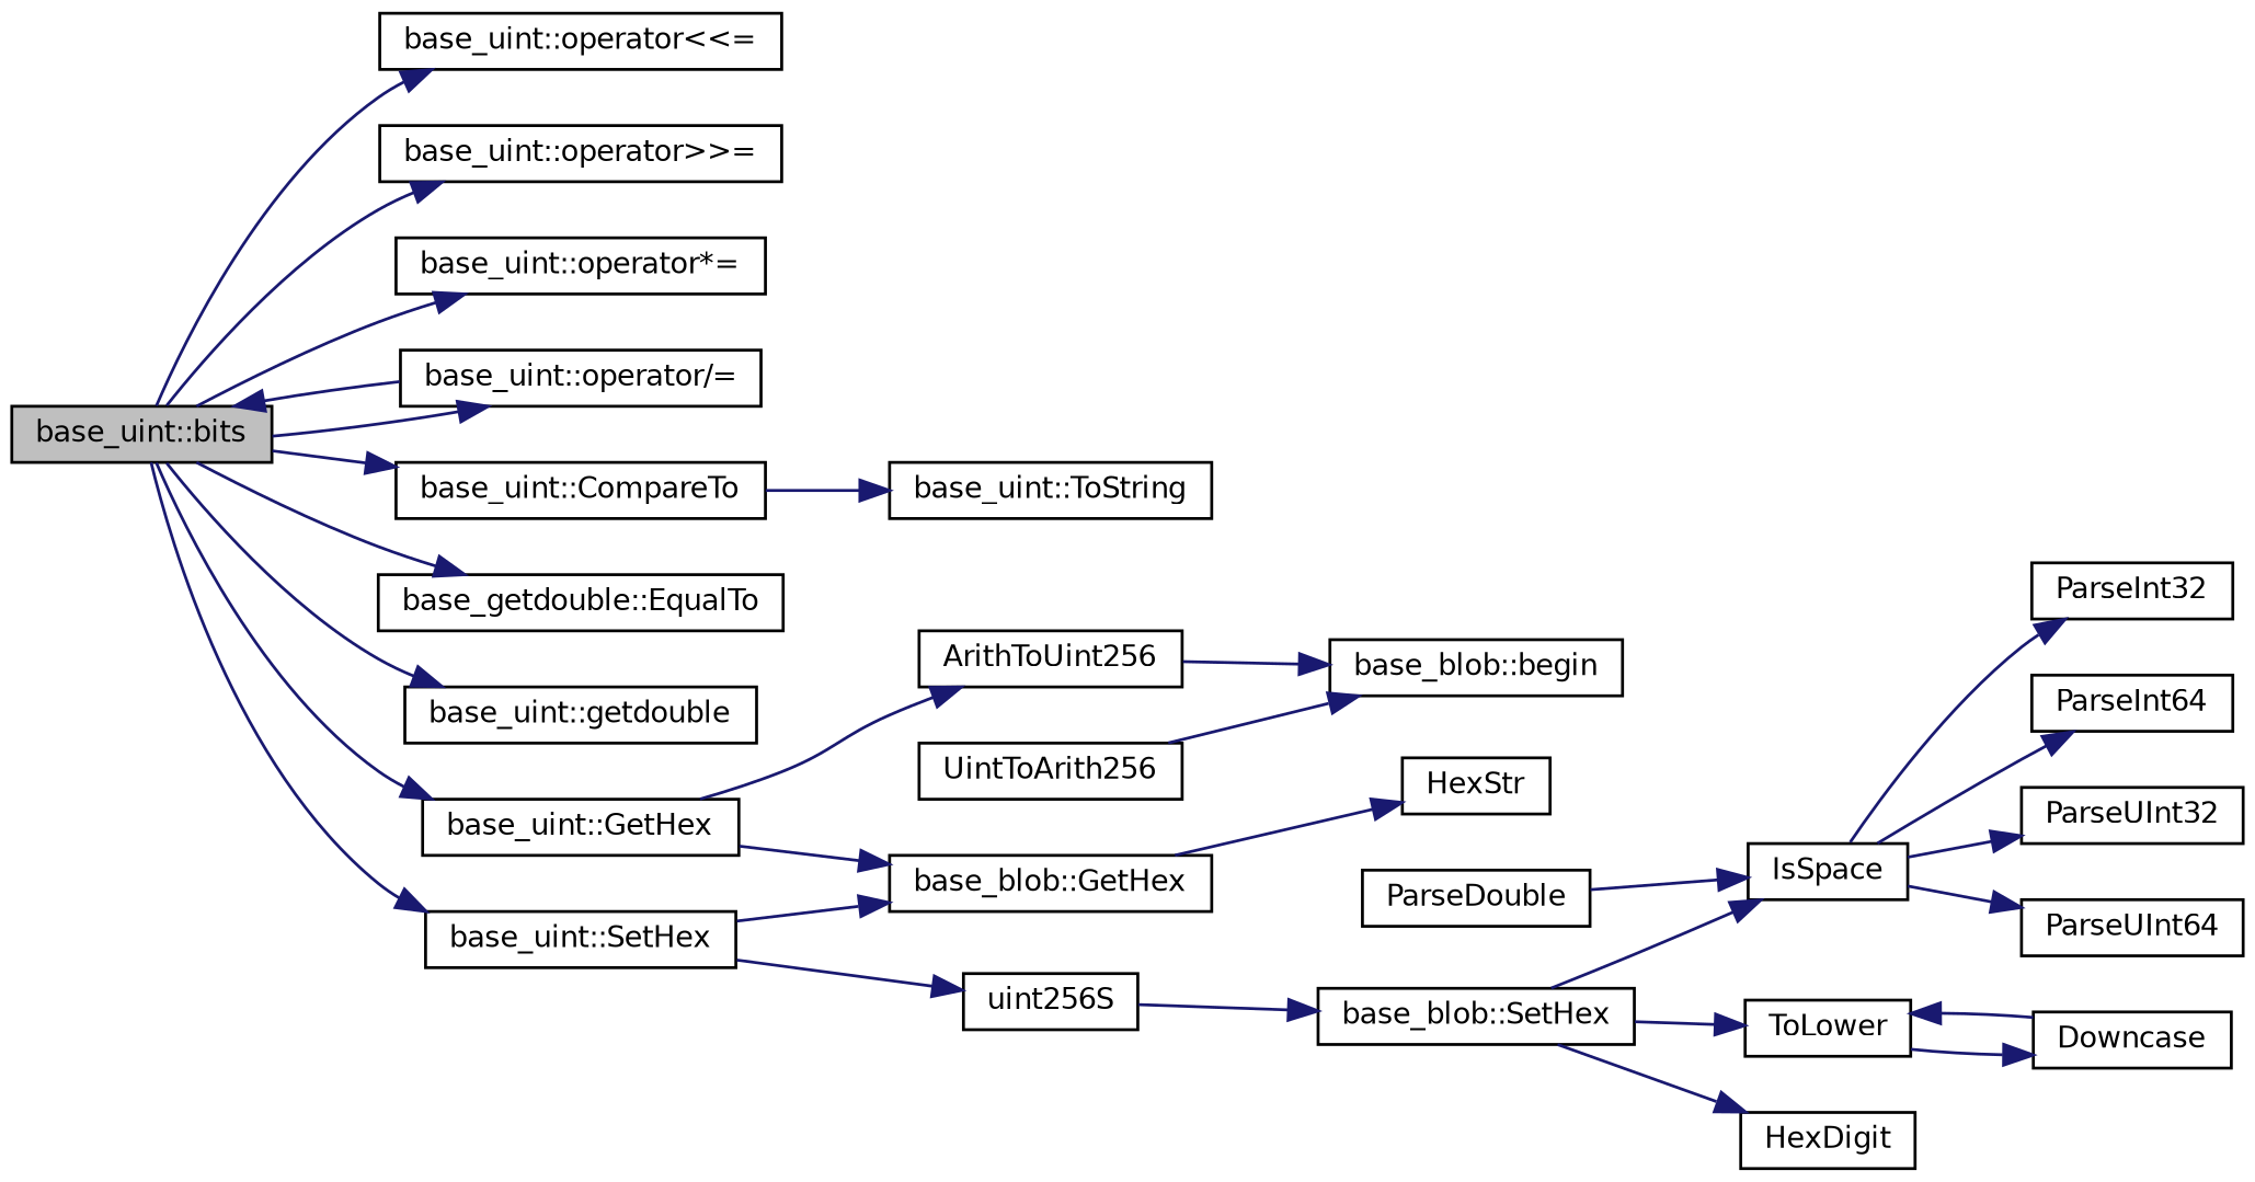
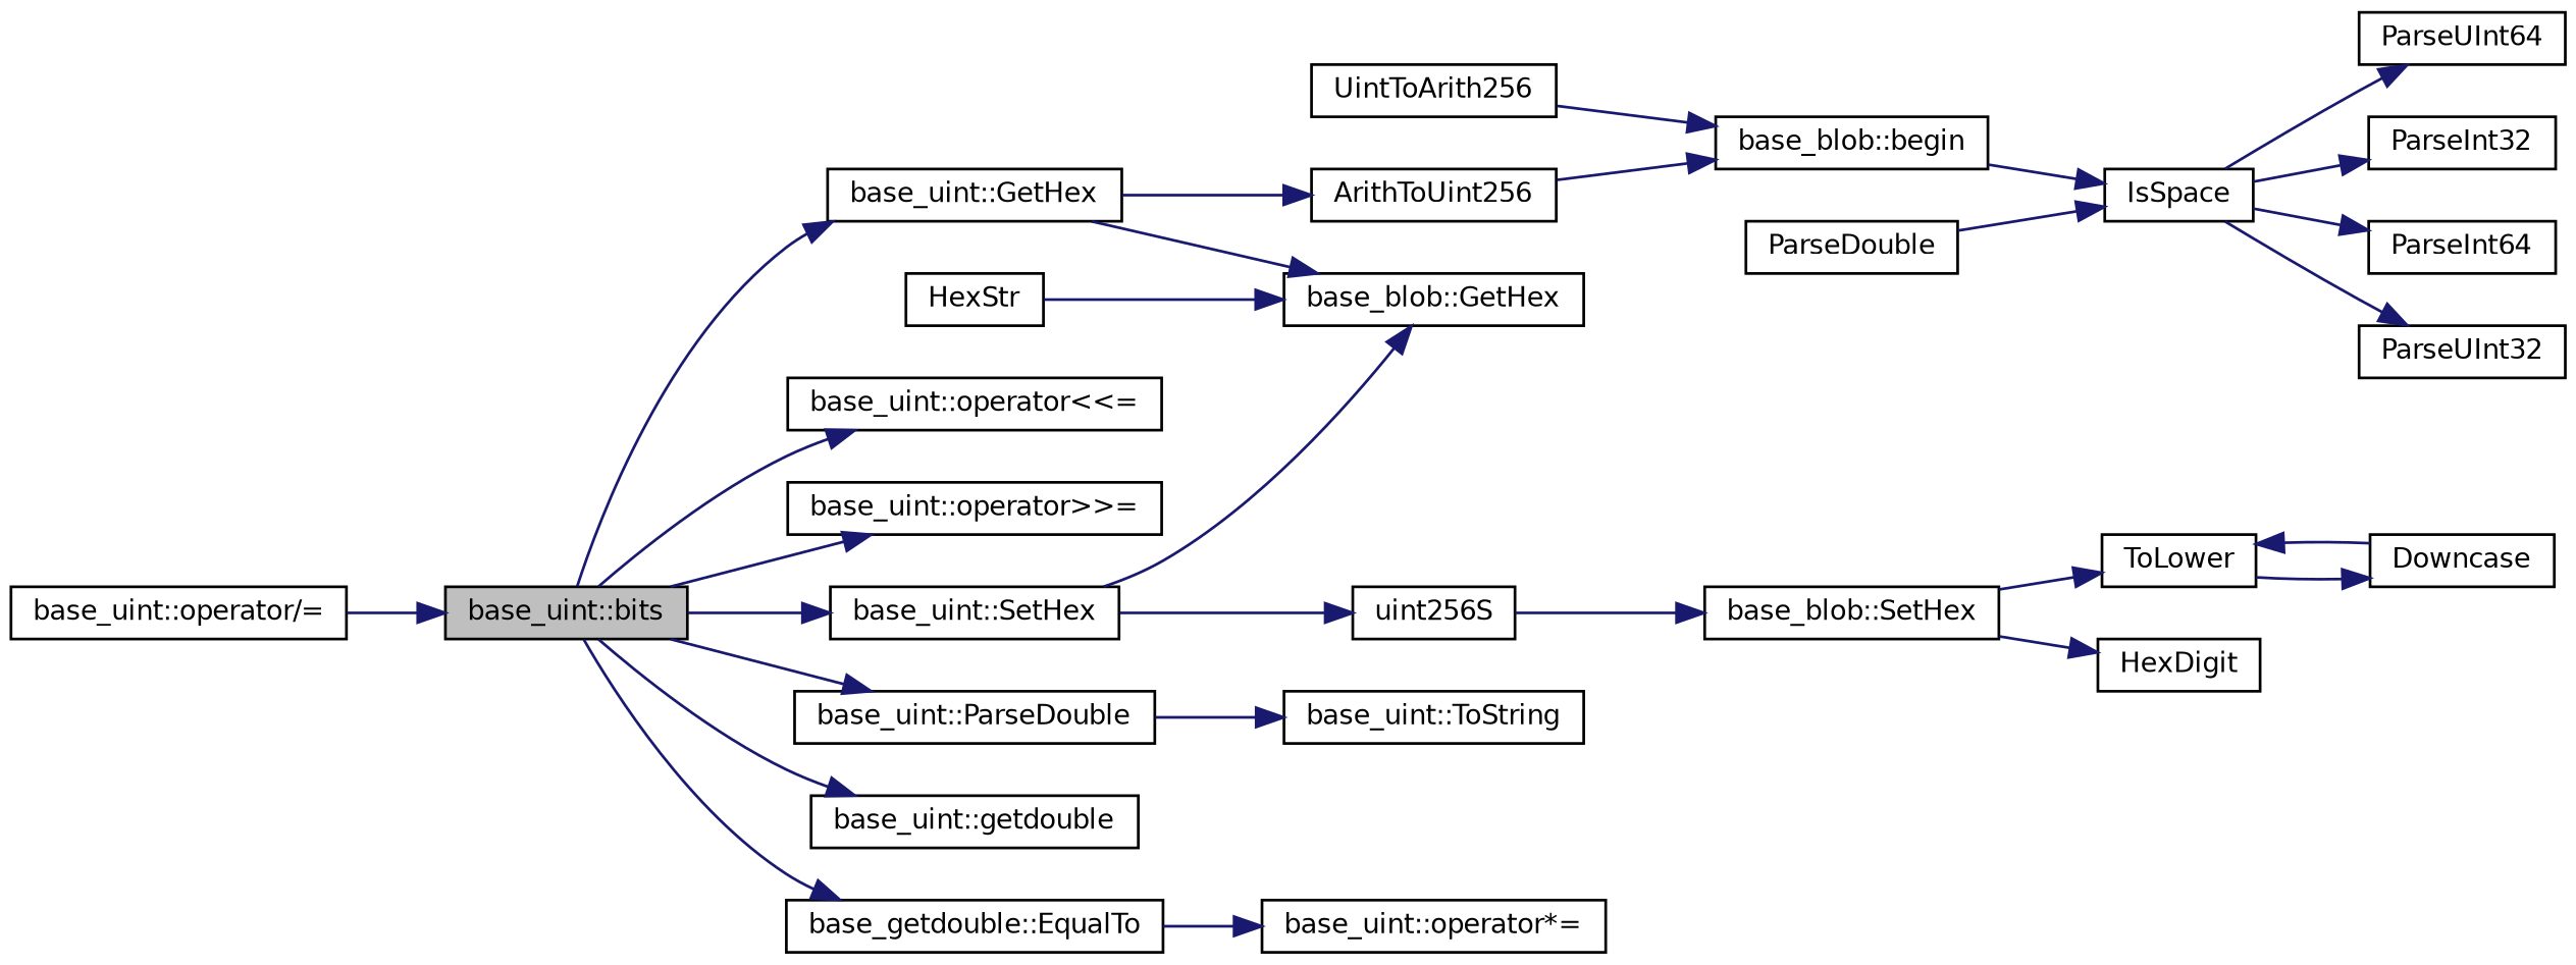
  digraph {
    rankdir=LR
    node [color=black fillcolor=white fontname=Helvetica fontsize=10 shape=record style=filled]
    edge [color=midnightblue fontname=Helvetica fontsize=10 labelfontname=Helvetica labelfontsize=10 style=solid]
    n1 [fillcolor=grey75 fontcolor=black height=0.2 label="base_uint::bits" width=0.4]
    n2 [height=0.2 label="base_uint::operator\<\<=" width=0.4]
    n3 [height=0.2 label="base_uint::operator\>\>=" width=0.4]
    n4 [height=0.2 label="base_uint::operator*=" width=0.4]
    n5 [height=0.2 label="base_uint::operator/=" width=0.4]
-   n6 [height=0.2 label="base_uint::CompareTo" width=0.4]
+   n6 [height=0.2 label="base_uint::ParseDouble" width=0.4]
    n7 [height=0.2 label="base_getdouble::EqualTo" width=0.4]
    n8 [height=0.2 label="base_uint::getdouble" width=0.4]
    n9 [height=0.2 label="base_uint::GetHex" width=0.4]
    n10 [height=0.2 label="base_uint::SetHex" width=0.4]
    n11 [height=0.2 label="base_uint::ToString" width=0.4]
    n12 [height=0.2 label=ArithToUint256 width=0.4]
    n13 [height=0.2 label="base_blob::GetHex" width=0.4]
    n14 [height=0.2 label=uint256S width=0.4]
    n15 [height=0.2 label="base_blob::begin" width=0.4]
    n16 [height=0.2 label=HexStr width=0.4]
    n17 [height=0.2 label=UintToArith256 width=0.4]
    n18 [height=0.2 label="base_blob::SetHex" width=0.4]
    n19 [height=0.2 label=IsSpace width=0.4]
    n20 [height=0.2 label=ToLower width=0.4]
    n21 [height=0.2 label=HexDigit width=0.4]
    n22 [height=0.2 label=ParseInt32 width=0.4]
    n23 [height=0.2 label=ParseInt64 width=0.4]
    n24 [height=0.2 label=ParseUInt32 width=0.4]
    n25 [height=0.2 label=ParseUInt64 width=0.4]
    n26 [height=0.2 label=Downcase width=0.4]
    n27 [height=0.2 label=ParseDouble width=0.4]
    n1 -> n2
    n1 -> n3
-   n1 -> n4
-   n1 -> n5
+   n7 -> n4
    n1 -> n6
    n1 -> n7
    n1 -> n8
    n1 -> n9
    n1 -> n10
    n5 -> n1
    n6 -> n11
    n9 -> n12
    n9 -> n13
    n10 -> n13
    n10 -> n14
    n12 -> n15
-   n13 -> n16
+   n16 -> n13
    n14 -> n18
    n17 -> n15
-   n18 -> n19
+   n15 -> n19
    n18 -> n20
    n18 -> n21
    n19 -> n22
    n19 -> n23
    n19 -> n24
    n19 -> n25
    n20 -> n26
    n26 -> n20
    n27 -> n19
  }
